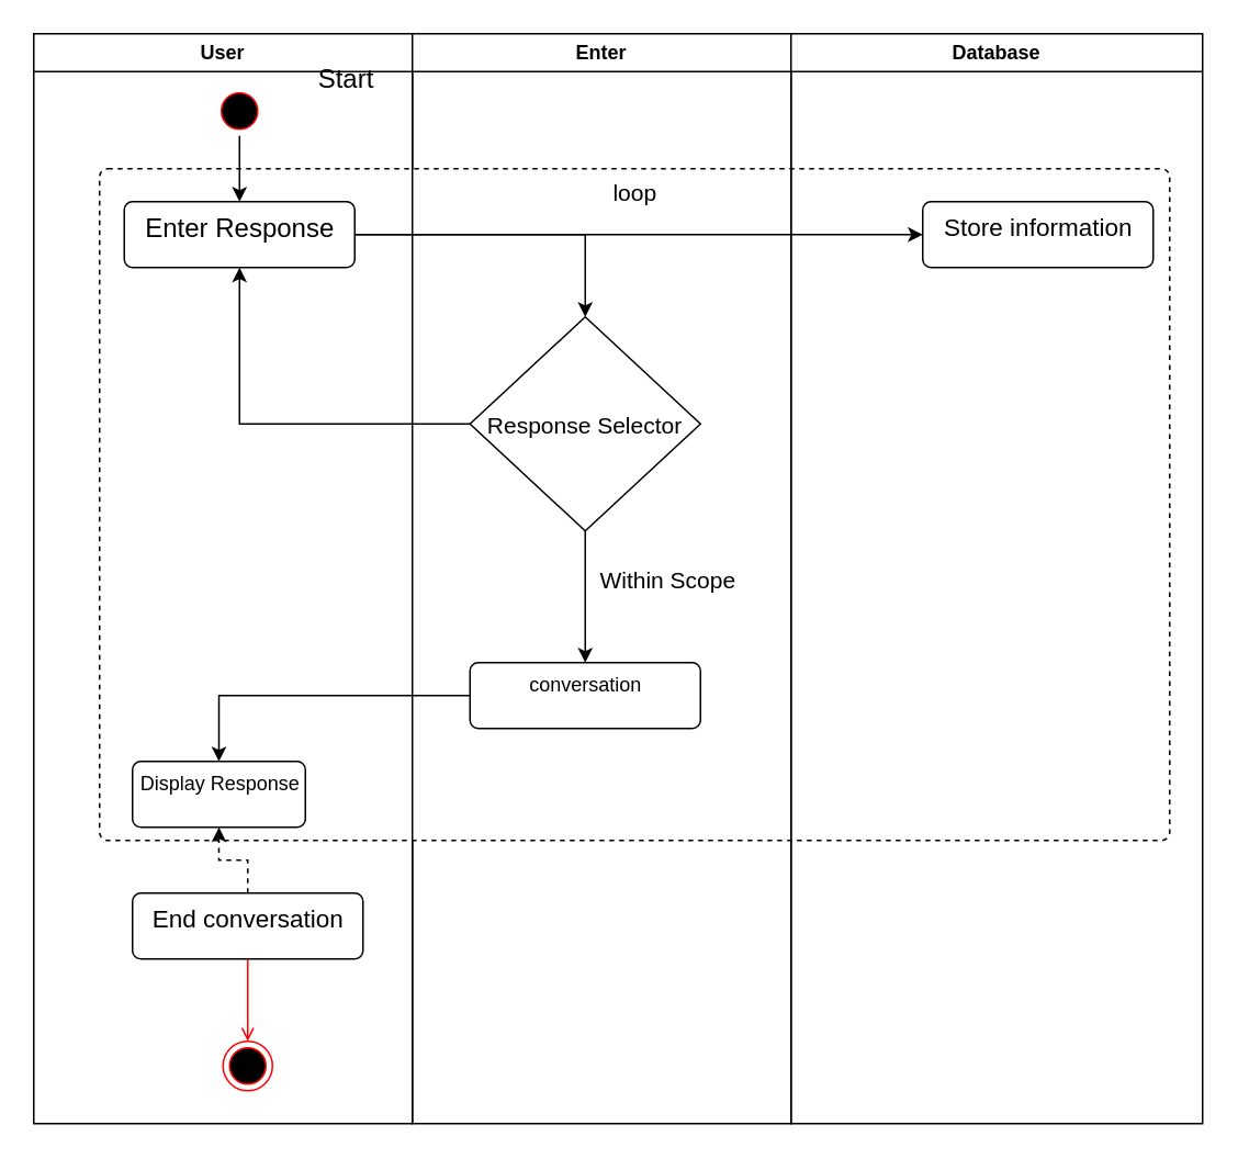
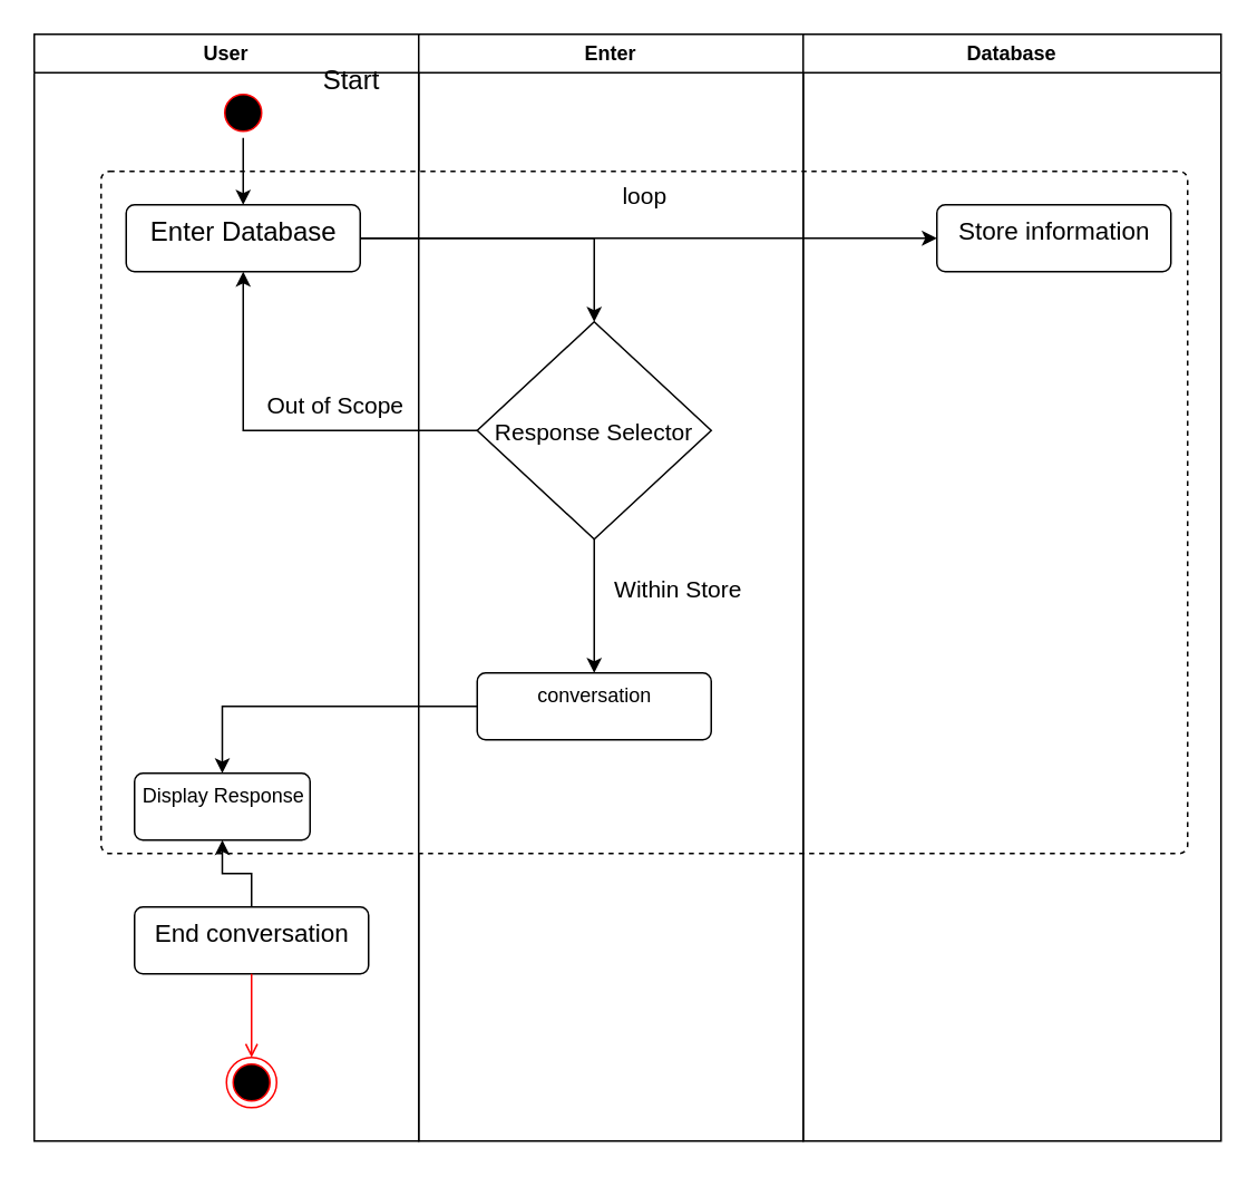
  <mxCell id="0" />
  <mxCell id="1" parent="0" />
  <mxCell id="2" value="User" style="swimlane;whiteSpace=wrap" parent="1" vertex="1"><mxGeometry x="20" y="20" width="230" height="662" as="geometry" /></mxCell>
  <mxCell id="3" value="loop" style="html=1;align=center;verticalAlign=top;rounded=1;absoluteArcSize=1;arcSize=10;dashed=1;fontSize=14;" vertex="1" parent="2"><mxGeometry x="40" y="82" width="650" height="408" as="geometry" /></mxCell>
  <mxCell id="4" style="edgeStyle=orthogonalEdgeStyle;rounded=0;orthogonalLoop=1;jettySize=auto;html=1;entryX=0.5;entryY=0;entryDx=0;entryDy=0;" edge="1" parent="2" source="5" target="6"><mxGeometry relative="1" as="geometry"><mxPoint x="120" y="62" as="sourcePoint" /></mxGeometry></mxCell>
  <mxCell id="5" value="" style="ellipse;shape=startState;fillColor=#000000;strokeColor=#ff0000;" parent="2" vertex="1"><mxGeometry x="110" y="32" width="30" height="30" as="geometry" /></mxCell>
- <mxCell id="6" value="&lt;font style=&quot;font-size: 16px&quot;&gt;Enter Response&lt;/font&gt;" style="html=1;align=center;verticalAlign=top;rounded=1;absoluteArcSize=1;arcSize=10;dashed=0;" vertex="1" parent="2"><mxGeometry x="55" y="102" width="140" height="40" as="geometry" /></mxCell>
+ <mxCell id="6" value="&lt;font style=&quot;font-size: 16px&quot;&gt;Enter Database&lt;/font&gt;" style="html=1;align=center;verticalAlign=top;rounded=1;absoluteArcSize=1;arcSize=10;dashed=0;" vertex="1" parent="2"><mxGeometry x="55" y="102" width="140" height="40" as="geometry" /></mxCell>
  <mxCell id="7" value="&lt;font style=&quot;font-size: 16px&quot;&gt;Start&lt;/font&gt;" style="text;html=1;strokeColor=none;fillColor=none;align=center;verticalAlign=middle;whiteSpace=wrap;rounded=0;" vertex="1" parent="2"><mxGeometry x="170" y="17" width="40" height="20" as="geometry" /></mxCell>
  <mxCell id="8" value="Display Response" style="html=1;align=center;verticalAlign=top;rounded=1;absoluteArcSize=1;arcSize=10;dashed=0;" vertex="1" parent="2"><mxGeometry x="60" y="442" width="105" height="40" as="geometry" /></mxCell>
  <mxCell id="9" value="" style="ellipse;shape=endState;fillColor=#000000;strokeColor=#ff0000" parent="2" vertex="1"><mxGeometry x="115" y="612" width="30" height="30" as="geometry" /></mxCell>
- <mxCell id="10" style="edgeStyle=orthogonalEdgeStyle;rounded=0;orthogonalLoop=1;jettySize=auto;html=1;exitX=0.5;exitY=0;exitDx=0;exitDy=0;fontSize=14;dashed=1;" edge="1" parent="2" source="11" target="8"><mxGeometry relative="1" as="geometry" /></mxCell>
+ <mxCell id="10" style="edgeStyle=orthogonalEdgeStyle;rounded=0;orthogonalLoop=1;jettySize=auto;html=1;exitX=0.5;exitY=0;exitDx=0;exitDy=0;fontSize=14;" edge="1" parent="2" source="11" target="8"><mxGeometry relative="1" as="geometry" /></mxCell>
  <mxCell id="11" value="&lt;font style=&quot;font-size: 15px&quot;&gt;End conversation&lt;/font&gt;" style="html=1;align=center;verticalAlign=top;rounded=1;absoluteArcSize=1;arcSize=10;dashed=0;" vertex="1" parent="2"><mxGeometry x="60" y="522" width="140" height="40" as="geometry" /></mxCell>
  <mxCell id="12" value="" style="endArrow=open;strokeColor=#FF0000;endFill=1;rounded=0;exitX=0.5;exitY=1;exitDx=0;exitDy=0;" parent="2" source="11" target="9" edge="1"><mxGeometry relative="1" as="geometry"><mxPoint x="605" y="455" as="sourcePoint" /></mxGeometry></mxCell>
+ <mxCell id="13" value="Out of Scope" style="text;html=1;align=center;verticalAlign=middle;resizable=0;points=[];autosize=1;fontSize=14;" vertex="1" parent="2"><mxGeometry x="130" y="212" width="100" height="20" as="geometry" /></mxCell>
  <mxCell id="14" value="Enter" style="swimlane;whiteSpace=wrap" parent="1" vertex="1"><mxGeometry x="250" y="20" width="230" height="662" as="geometry" /></mxCell>
  <mxCell id="15" style="edgeStyle=orthogonalEdgeStyle;rounded=0;orthogonalLoop=1;jettySize=auto;html=1;exitX=0.5;exitY=1;exitDx=0;exitDy=0;entryX=0.5;entryY=0;entryDx=0;entryDy=0;fontSize=14;" edge="1" parent="14" source="16" target="17"><mxGeometry relative="1" as="geometry" /></mxCell>
  <mxCell id="16" value="Response Selector" style="rhombus;fontSize=14;" vertex="1" parent="14"><mxGeometry x="35" y="172" width="140" height="130" as="geometry" /></mxCell>
  <mxCell id="17" value="conversation" style="html=1;align=center;verticalAlign=top;rounded=1;absoluteArcSize=1;arcSize=10;dashed=0;" vertex="1" parent="14"><mxGeometry x="35" y="382" width="140" height="40" as="geometry" /></mxCell>
- <mxCell id="18" value="Within Scope" style="text;html=1;align=center;verticalAlign=middle;resizable=0;points=[];autosize=1;fontSize=14;" vertex="1" parent="14"><mxGeometry x="105" y="322" width="100" height="20" as="geometry" /></mxCell>
+ <mxCell id="18" value="Within Store" style="text;html=1;align=center;verticalAlign=middle;resizable=0;points=[];autosize=1;fontSize=14;" vertex="1" parent="14"><mxGeometry x="105" y="322" width="100" height="20" as="geometry" /></mxCell>
  <mxCell id="19" value="Database" style="swimlane;whiteSpace=wrap" parent="1" vertex="1"><mxGeometry x="480" y="20" width="250" height="662" as="geometry" /></mxCell>
  <mxCell id="20" value="&lt;font style=&quot;font-size: 15px&quot;&gt;Store information&lt;/font&gt;" style="html=1;align=center;verticalAlign=top;rounded=1;absoluteArcSize=1;arcSize=10;dashed=0;" vertex="1" parent="19"><mxGeometry x="80" y="102" width="140" height="40" as="geometry" /></mxCell>
  <mxCell id="21" style="edgeStyle=orthogonalEdgeStyle;rounded=0;orthogonalLoop=1;jettySize=auto;html=1;exitX=1;exitY=0.5;exitDx=0;exitDy=0;entryX=0;entryY=0.5;entryDx=0;entryDy=0;" edge="1" parent="1" source="6" target="20"><mxGeometry relative="1" as="geometry" /></mxCell>
  <mxCell id="22" style="edgeStyle=orthogonalEdgeStyle;rounded=0;orthogonalLoop=1;jettySize=auto;html=1;exitX=1;exitY=0.5;exitDx=0;exitDy=0;entryX=0.5;entryY=0;entryDx=0;entryDy=0;" edge="1" parent="1" source="6" target="16"><mxGeometry relative="1" as="geometry" /></mxCell>
  <mxCell id="23" style="edgeStyle=orthogonalEdgeStyle;rounded=0;orthogonalLoop=1;jettySize=auto;html=1;exitX=0;exitY=0.5;exitDx=0;exitDy=0;fontSize=14;" edge="1" parent="1" source="17" target="8"><mxGeometry relative="1" as="geometry" /></mxCell>
  <mxCell id="24" style="edgeStyle=orthogonalEdgeStyle;rounded=0;orthogonalLoop=1;jettySize=auto;html=1;fontSize=14;entryX=0.5;entryY=1;entryDx=0;entryDy=0;exitX=0;exitY=0.5;exitDx=0;exitDy=0;" edge="1" parent="1" source="16" target="6"><mxGeometry relative="1" as="geometry"><mxPoint x="640" y="172" as="targetPoint" /><Array as="points" /></mxGeometry></mxCell>
